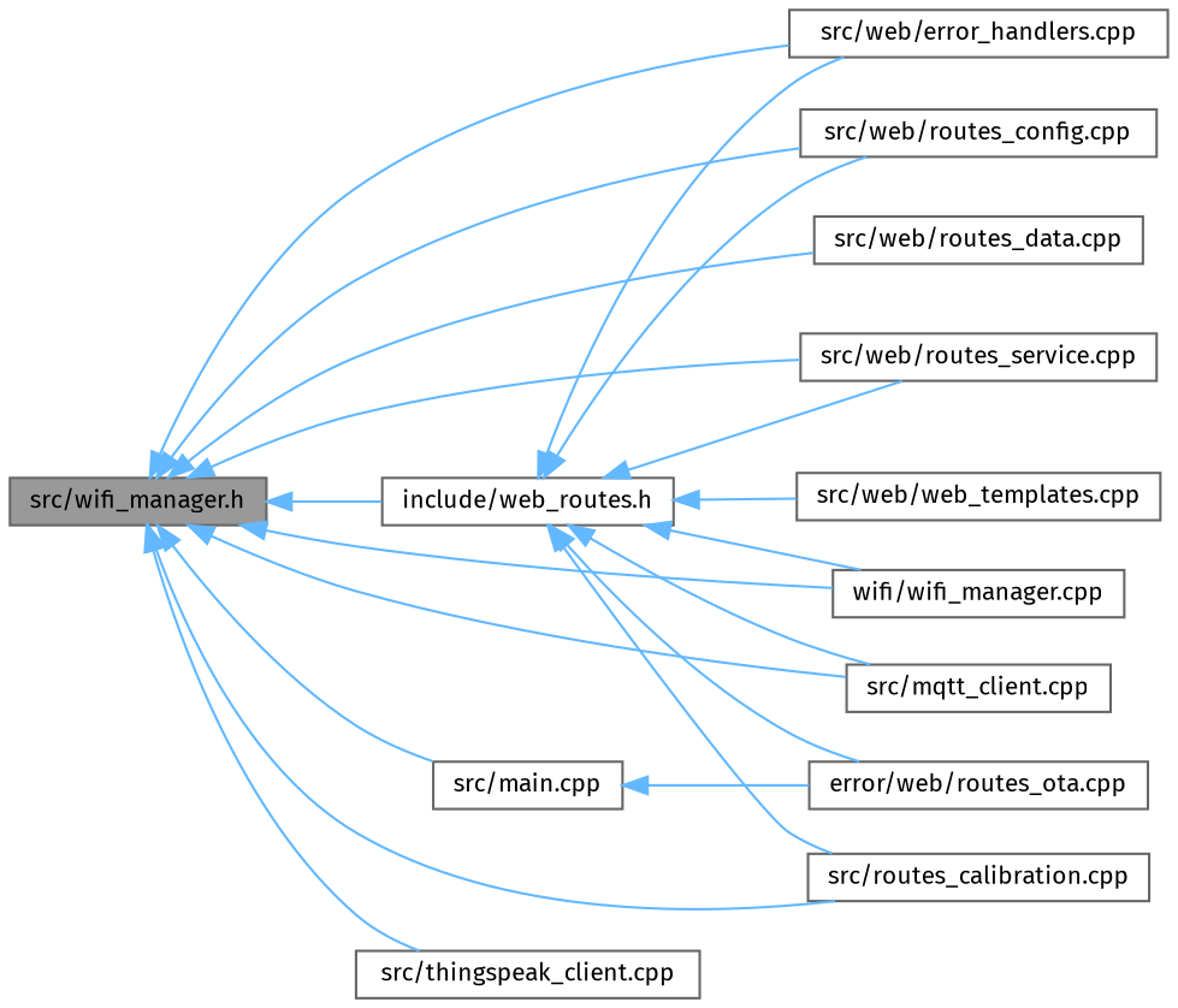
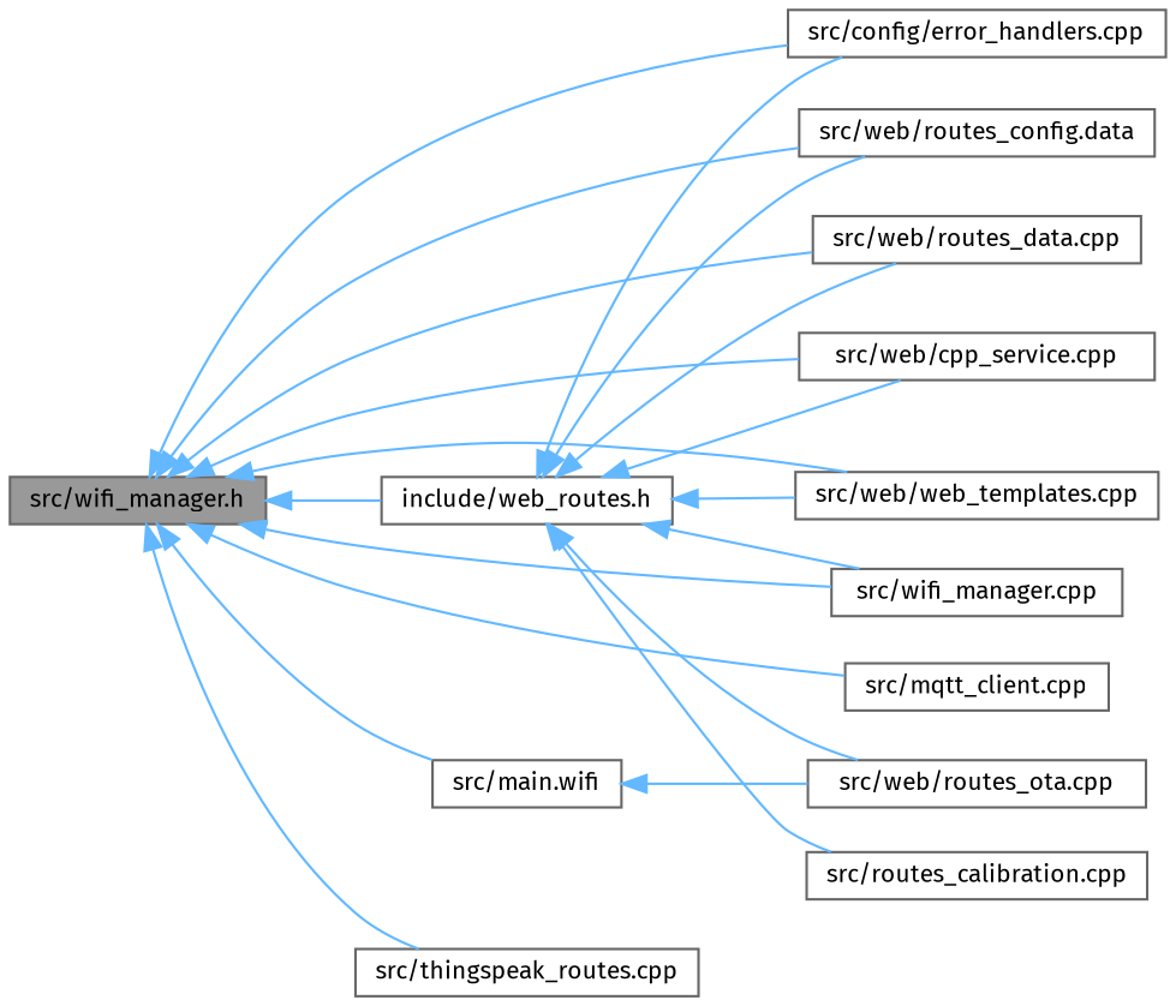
  digraph {
    fontname="Fira Sans"
    rankdir=LR
    node [color=grey40 fillcolor=white fontname="Fira Sans" fontsize=10 shape=box style=filled]
    edge [color=steelblue1 dir=back fontname="Fira Sans" fontsize=10 labelfontname=Helvetica labelfontsize=10 style=solid]
    n1 [color=gray40 fillcolor=grey60 fontcolor=black height=0.2 label="src/wifi_manager.h" width=0.4]
    n2 [height=0.2 label="include/web_routes.h" width=0.4]
-   n3 [height=0.2 label="src/web/error_handlers.cpp" width=0.4]
-   n4 [height=0.2 label="src/web/routes_config.cpp" width=0.4]
+   n3 [height=0.2 label="src/config/error_handlers.cpp" width=0.4]
+   n4 [height=0.2 label="src/web/routes_config.data" width=0.4]
    n5 [height=0.2 label="src/web/routes_data.cpp" width=0.4]
-   n6 [height=0.2 label="src/web/routes_service.cpp" width=0.4]
+   n6 [height=0.2 label="src/web/cpp_service.cpp" width=0.4]
    n7 [height=0.2 label="src/web/web_templates.cpp" width=0.4]
-   n8 [height=0.2 label="wifi/wifi_manager.cpp" width=0.4]
-   n9 [height=0.2 label="src/main.cpp" width=0.4]
+   n8 [height=0.2 label="src/wifi_manager.cpp" width=0.4]
+   n9 [height=0.2 label="src/main.wifi" width=0.4]
    n10 [height=0.2 label="src/mqtt_client.cpp" width=0.4]
-   n11 [height=0.2 label="src/thingspeak_client.cpp" width=0.4]
-   n12 [height=0.2 label="error/web/routes_ota.cpp" width=0.4]
+   n11 [height=0.2 label="src/thingspeak_routes.cpp" width=0.4]
+   n12 [height=0.2 label="src/web/routes_ota.cpp" width=0.4]
    n13 [height=0.2 label="src/routes_calibration.cpp" width=0.4]
    n1 -> n2
    n1 -> n3
    n1 -> n4
    n1 -> n5
    n1 -> n6
-   n1 -> n13
+   n1 -> n7
    n1 -> n8
    n1 -> n9
    n1 -> n10
    n1 -> n11
    n2 -> n3
    n2 -> n4
-   n2 -> n10
+   n2 -> n5
    n2 -> n6
    n2 -> n7
    n2 -> n8
    n2 -> n12
    n2 -> n13
    n9 -> n12
  }
